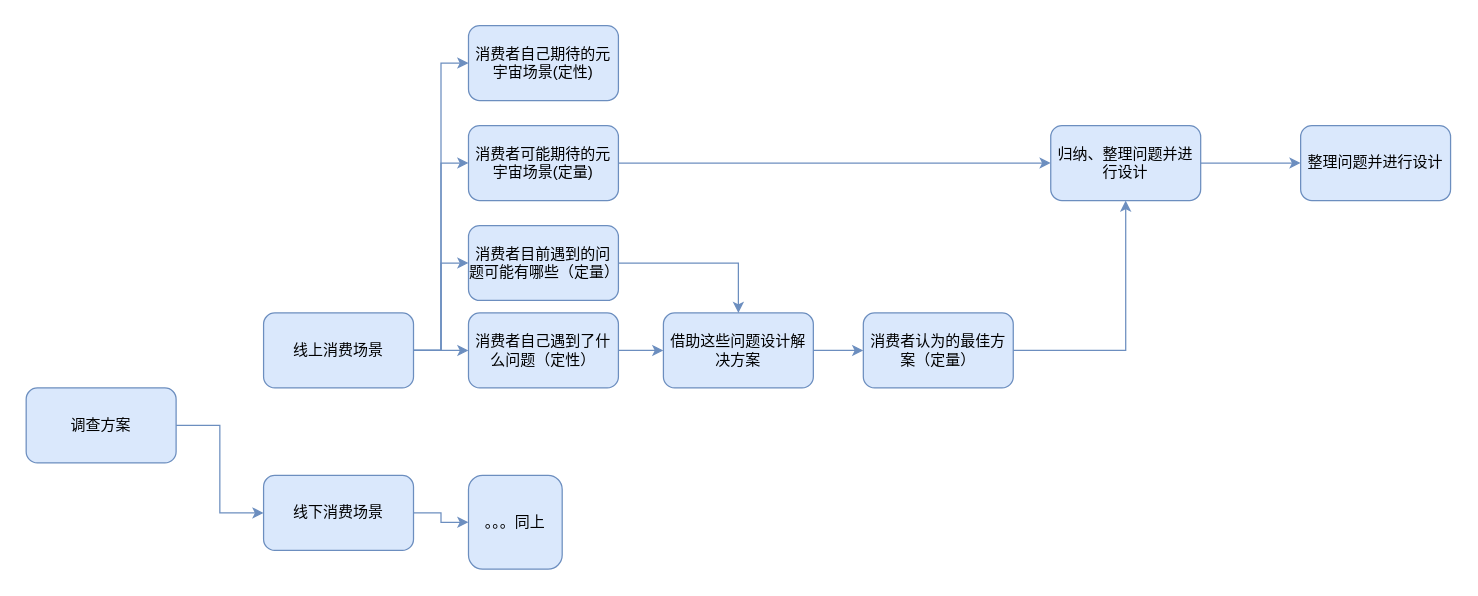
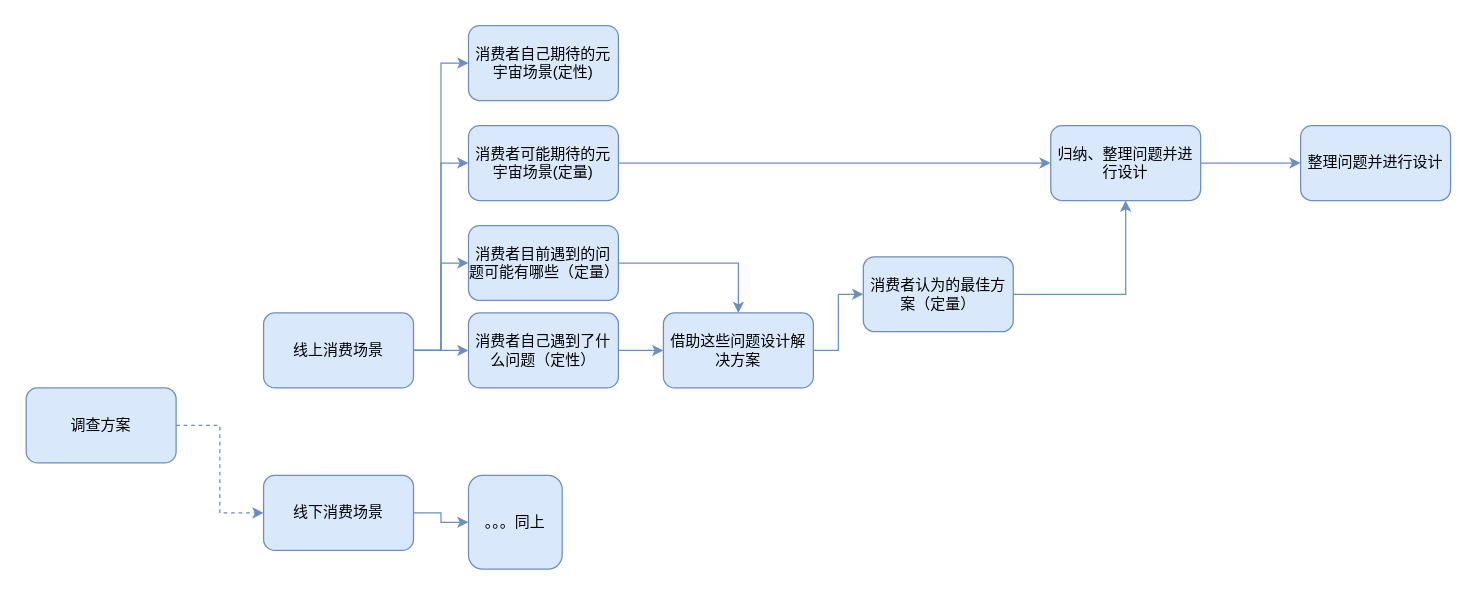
  <mxCell id="0" />
  <mxCell id="1" parent="0" />
- <mxCell id="2" style="edgeStyle=orthogonalEdgeStyle;rounded=0;orthogonalLoop=1;jettySize=auto;html=1;entryX=0;entryY=0.5;entryDx=0;entryDy=0;fillColor=#dae8fc;strokeColor=#6c8ebf;" parent="1" source="3" target="10" edge="1"><mxGeometry relative="1" as="geometry" /></mxCell>
+ <mxCell id="2" style="edgeStyle=orthogonalEdgeStyle;rounded=0;orthogonalLoop=1;jettySize=auto;html=1;entryX=0;entryY=0.5;entryDx=0;entryDy=0;fillColor=#dae8fc;strokeColor=#6c8ebf;dashed=1;" parent="1" source="3" target="10" edge="1"><mxGeometry relative="1" as="geometry" /></mxCell>
  <mxCell id="3" value="调查方案" style="rounded=1;whiteSpace=wrap;html=1;fillColor=#dae8fc;strokeColor=#6c8ebf;" parent="1" vertex="1"><mxGeometry x="20" y="310" width="120" height="60" as="geometry" /></mxCell>
  <mxCell id="4" style="edgeStyle=orthogonalEdgeStyle;rounded=0;orthogonalLoop=1;jettySize=auto;html=1;entryX=0;entryY=0.5;entryDx=0;entryDy=0;fillColor=#dae8fc;strokeColor=#6c8ebf;" parent="1" source="8" target="12" edge="1"><mxGeometry relative="1" as="geometry" /></mxCell>
  <mxCell id="5" style="edgeStyle=orthogonalEdgeStyle;rounded=0;orthogonalLoop=1;jettySize=auto;html=1;entryX=0;entryY=0.5;entryDx=0;entryDy=0;fillColor=#dae8fc;strokeColor=#6c8ebf;" parent="1" source="8" target="14" edge="1"><mxGeometry relative="1" as="geometry" /></mxCell>
  <mxCell id="6" style="edgeStyle=orthogonalEdgeStyle;rounded=0;orthogonalLoop=1;jettySize=auto;html=1;entryX=0;entryY=0.5;entryDx=0;entryDy=0;fillColor=#dae8fc;strokeColor=#6c8ebf;" parent="1" source="8" target="20" edge="1"><mxGeometry relative="1" as="geometry" /></mxCell>
  <mxCell id="7" style="edgeStyle=orthogonalEdgeStyle;rounded=0;orthogonalLoop=1;jettySize=auto;html=1;entryX=0;entryY=0.5;entryDx=0;entryDy=0;fillColor=#dae8fc;strokeColor=#6c8ebf;" parent="1" source="8" target="21" edge="1"><mxGeometry relative="1" as="geometry" /></mxCell>
  <mxCell id="8" value="线上消费场景" style="rounded=1;whiteSpace=wrap;html=1;fillColor=#dae8fc;strokeColor=#6c8ebf;" parent="1" vertex="1"><mxGeometry x="210" y="250" width="120" height="60" as="geometry" /></mxCell>
  <mxCell id="9" value="" style="edgeStyle=orthogonalEdgeStyle;rounded=0;orthogonalLoop=1;jettySize=auto;html=1;fillColor=#dae8fc;strokeColor=#6c8ebf;" parent="1" source="10" target="25" edge="1"><mxGeometry relative="1" as="geometry" /></mxCell>
  <mxCell id="10" value="线下消费场景" style="rounded=1;whiteSpace=wrap;html=1;fillColor=#dae8fc;strokeColor=#6c8ebf;" parent="1" vertex="1"><mxGeometry x="210" y="380" width="120" height="60" as="geometry" /></mxCell>
  <mxCell id="11" style="edgeStyle=orthogonalEdgeStyle;rounded=0;orthogonalLoop=1;jettySize=auto;html=1;entryX=0.5;entryY=0;entryDx=0;entryDy=0;fillColor=#dae8fc;strokeColor=#6c8ebf;" parent="1" source="12" target="16" edge="1"><mxGeometry relative="1" as="geometry" /></mxCell>
  <mxCell id="12" value="消费者目前遇到的问题可能有哪些（定量）" style="rounded=1;whiteSpace=wrap;html=1;fillColor=#dae8fc;strokeColor=#6c8ebf;" parent="1" vertex="1"><mxGeometry x="374" y="180" width="120" height="60" as="geometry" /></mxCell>
  <mxCell id="13" value="" style="edgeStyle=orthogonalEdgeStyle;rounded=0;orthogonalLoop=1;jettySize=auto;html=1;fillColor=#dae8fc;strokeColor=#6c8ebf;" parent="1" source="14" target="16" edge="1"><mxGeometry relative="1" as="geometry" /></mxCell>
  <mxCell id="14" value="消费者自己遇到了什么问题（定性）" style="rounded=1;whiteSpace=wrap;html=1;fillColor=#dae8fc;strokeColor=#6c8ebf;" parent="1" vertex="1"><mxGeometry x="374" y="250" width="120" height="60" as="geometry" /></mxCell>
  <mxCell id="15" value="" style="edgeStyle=orthogonalEdgeStyle;rounded=0;orthogonalLoop=1;jettySize=auto;html=1;fillColor=#dae8fc;strokeColor=#6c8ebf;" parent="1" source="16" target="18" edge="1"><mxGeometry relative="1" as="geometry" /></mxCell>
  <mxCell id="16" value="借助这些问题设计解决方案" style="rounded=1;whiteSpace=wrap;html=1;fillColor=#dae8fc;strokeColor=#6c8ebf;" parent="1" vertex="1"><mxGeometry x="530" y="250" width="120" height="60" as="geometry" /></mxCell>
  <mxCell id="17" style="edgeStyle=orthogonalEdgeStyle;rounded=0;orthogonalLoop=1;jettySize=auto;html=1;entryX=0.5;entryY=1;entryDx=0;entryDy=0;fillColor=#dae8fc;strokeColor=#6c8ebf;" parent="1" source="18" target="24" edge="1"><mxGeometry relative="1" as="geometry" /></mxCell>
- <mxCell id="18" value="消费者认为的最佳方案（定量）" style="rounded=1;whiteSpace=wrap;html=1;fillColor=#dae8fc;strokeColor=#6c8ebf;" parent="1" vertex="1"><mxGeometry x="690" y="250" width="120" height="60" as="geometry" /></mxCell>
+ <mxCell id="18" value="消费者认为的最佳方案（定量）" style="rounded=1;whiteSpace=wrap;html=1;fillColor=#dae8fc;strokeColor=#6c8ebf;" parent="1" vertex="1"><mxGeometry x="690" y="205" width="120" height="60" as="geometry" /></mxCell>
  <mxCell id="19" style="edgeStyle=orthogonalEdgeStyle;rounded=0;orthogonalLoop=1;jettySize=auto;html=1;fillColor=#dae8fc;strokeColor=#6c8ebf;" parent="1" source="20" target="24" edge="1"><mxGeometry relative="1" as="geometry" /></mxCell>
  <mxCell id="20" value="消费者可能期待的元宇宙场景(定量)" style="rounded=1;whiteSpace=wrap;html=1;fillColor=#dae8fc;strokeColor=#6c8ebf;" parent="1" vertex="1"><mxGeometry x="374" y="100" width="120" height="60" as="geometry" /></mxCell>
  <mxCell id="21" value="消费者自己期待的元宇宙场景(定性)" style="rounded=1;whiteSpace=wrap;html=1;fillColor=#dae8fc;strokeColor=#6c8ebf;" parent="1" vertex="1"><mxGeometry x="374" y="20" width="120" height="60" as="geometry" /></mxCell>
  <mxCell id="22" value="整理问题并进行设计" style="rounded=1;whiteSpace=wrap;html=1;fillColor=#dae8fc;strokeColor=#6c8ebf;" parent="1" vertex="1"><mxGeometry x="1040" y="100" width="120" height="60" as="geometry" /></mxCell>
  <mxCell id="23" value="" style="edgeStyle=orthogonalEdgeStyle;rounded=0;orthogonalLoop=1;jettySize=auto;html=1;fillColor=#dae8fc;strokeColor=#6c8ebf;" parent="1" source="24" target="22" edge="1"><mxGeometry relative="1" as="geometry" /></mxCell>
  <mxCell id="24" value="归纳、整理问题并进行设计" style="rounded=1;whiteSpace=wrap;html=1;fillColor=#dae8fc;strokeColor=#6c8ebf;" parent="1" vertex="1"><mxGeometry x="840" y="100" width="120" height="60" as="geometry" /></mxCell>
  <mxCell id="25" value="。。。同上" style="rounded=1;whiteSpace=wrap;html=1;fillColor=#dae8fc;strokeColor=#6c8ebf;" parent="1" vertex="1"><mxGeometry x="374" y="380" width="75" height="75" as="geometry" /></mxCell>
